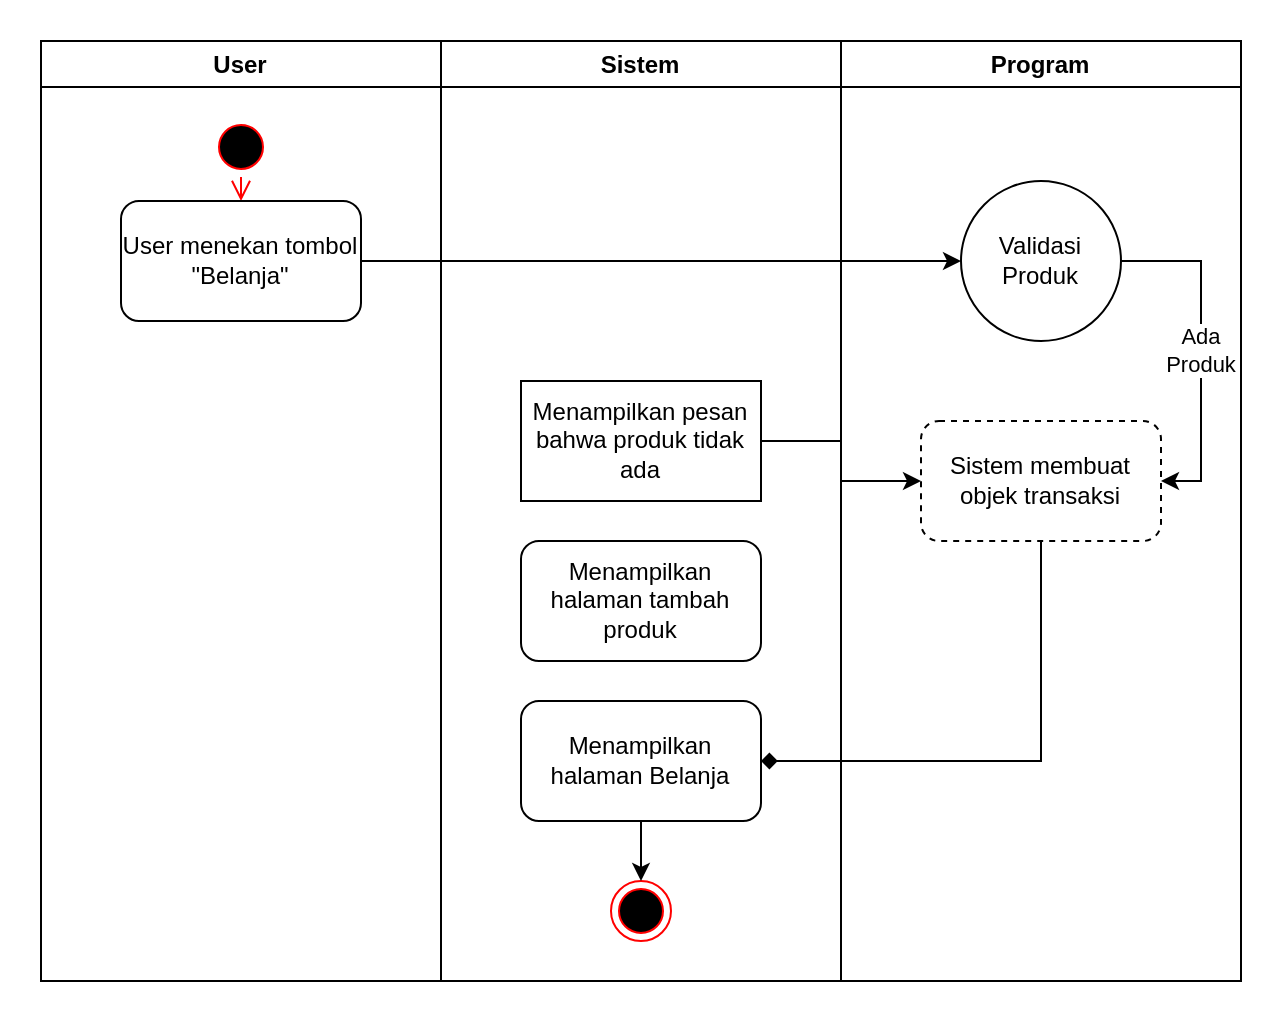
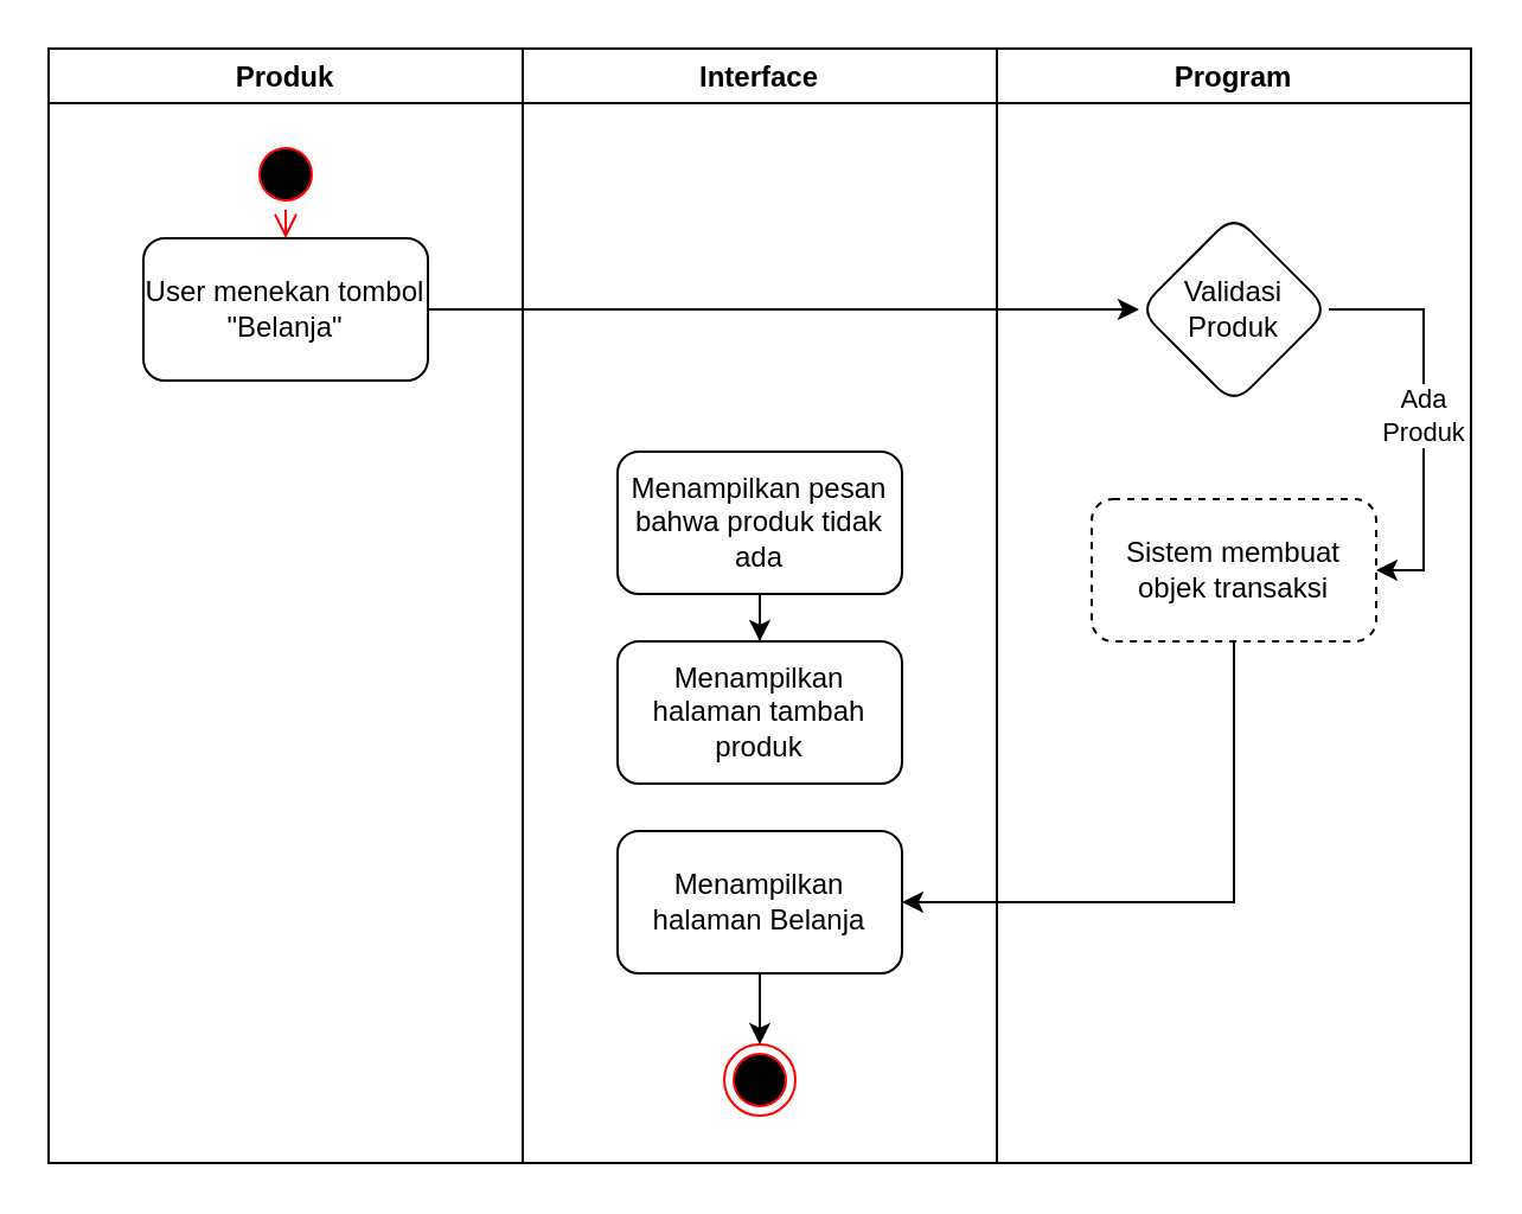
  <mxCell id="0" />
  <mxCell id="1" parent="0" />
- <mxCell id="2" value="User" style="swimlane;" parent="1" vertex="1"><mxGeometry x="20" y="20" width="200" height="470" as="geometry" /></mxCell>
+ <mxCell id="2" value="Produk" style="swimlane;" parent="1" vertex="1"><mxGeometry x="20" y="20" width="200" height="470" as="geometry" /></mxCell>
  <mxCell id="3" value="" style="ellipse;html=1;shape=startState;fillColor=#000000;strokeColor=#ff0000;" parent="2" vertex="1"><mxGeometry x="85" y="38" width="30" height="30" as="geometry" /></mxCell>
  <mxCell id="4" value="" style="edgeStyle=orthogonalEdgeStyle;html=1;verticalAlign=bottom;endArrow=open;endSize=8;strokeColor=#ff0000;rounded=0;entryX=0.5;entryY=0;entryDx=0;entryDy=0;" parent="2" source="3" edge="1"><mxGeometry relative="1" as="geometry"><mxPoint x="100" y="80" as="targetPoint" /></mxGeometry></mxCell>
  <mxCell id="5" value="User menekan tombol &quot;Belanja&quot;" style="whiteSpace=wrap;html=1;rounded=1;" parent="2" vertex="1"><mxGeometry x="40" y="80" width="120" height="60" as="geometry" /></mxCell>
- <mxCell id="6" value="Sistem" style="swimlane;" parent="1" vertex="1"><mxGeometry x="220" y="20" width="200" height="470" as="geometry" /></mxCell>
+ <mxCell id="6" value="Interface" style="swimlane;" parent="1" vertex="1"><mxGeometry x="220" y="20" width="200" height="470" as="geometry" /></mxCell>
  <mxCell id="7" value="" style="ellipse;html=1;shape=endState;fillColor=#000000;strokeColor=#ff0000;" parent="6" vertex="1"><mxGeometry x="85" y="420" width="30" height="30" as="geometry" /></mxCell>
  <mxCell id="8" value="" style="edgeStyle=orthogonalEdgeStyle;rounded=0;orthogonalLoop=1;jettySize=auto;html=1;" edge="1" parent="6" source="9" target="7"><mxGeometry relative="1" as="geometry" /></mxCell>
  <mxCell id="9" value="Menampilkan halaman Belanja" style="whiteSpace=wrap;html=1;rounded=1;" vertex="1" parent="6"><mxGeometry x="40" y="330" width="120" height="60" as="geometry" /></mxCell>
- <mxCell id="10" value="Menampilkan pesan bahwa produk tidak ada" style="whiteSpace=wrap;html=1;rounded=0;" vertex="1" parent="6"><mxGeometry x="40" y="170" width="120" height="60" as="geometry" /></mxCell>
+ <mxCell id="10" value="Menampilkan pesan bahwa produk tidak ada" style="whiteSpace=wrap;html=1;rounded=1;" vertex="1" parent="6"><mxGeometry x="40" y="170" width="120" height="60" as="geometry" /></mxCell>
  <mxCell id="11" value="Menampilkan halaman tambah produk" style="whiteSpace=wrap;html=1;rounded=1;" vertex="1" parent="6"><mxGeometry x="40" y="250" width="120" height="60" as="geometry" /></mxCell>
- <mxCell id="12" value="" style="edgeStyle=orthogonalEdgeStyle;rounded=0;orthogonalLoop=1;jettySize=auto;html=1;" edge="1" parent="6" source="10" target="14"><mxGeometry relative="1" as="geometry" /></mxCell>
+ <mxCell id="12" value="" style="edgeStyle=orthogonalEdgeStyle;rounded=0;orthogonalLoop=1;jettySize=auto;html=1;" edge="1" parent="6" source="10" target="11"><mxGeometry relative="1" as="geometry" /></mxCell>
  <mxCell id="13" value="Program" style="swimlane;" parent="1" vertex="1"><mxGeometry x="420" y="20" width="200" height="470" as="geometry" /></mxCell>
  <mxCell id="14" value="Sistem membuat objek transaksi" style="whiteSpace=wrap;html=1;rounded=1;dashed=1;" vertex="1" parent="13"><mxGeometry x="40" y="190" width="120" height="60" as="geometry" /></mxCell>
  <mxCell id="15" value="Ada&lt;br&gt;Produk" style="edgeStyle=orthogonalEdgeStyle;rounded=0;orthogonalLoop=1;jettySize=auto;html=1;" edge="1" parent="13" source="16" target="14"><mxGeometry relative="1" as="geometry"><Array as="points"><mxPoint x="180" y="110" /><mxPoint x="180" y="220" /></Array></mxGeometry></mxCell>
- <mxCell id="16" value="Validasi Produk" style="ellipse;whiteSpace=wrap;html=1;" vertex="1" parent="13"><mxGeometry x="60" y="70" width="80" height="80" as="geometry" /></mxCell>
- <mxCell id="17" value="" style="edgeStyle=orthogonalEdgeStyle;rounded=0;orthogonalLoop=1;jettySize=auto;html=1;endArrow=diamond;" edge="1" parent="1" source="14" target="9"><mxGeometry relative="1" as="geometry"><Array as="points"><mxPoint x="520" y="380" /></Array></mxGeometry></mxCell>
+ <mxCell id="16" value="Validasi Produk" style="rhombus;whiteSpace=wrap;html=1;rounded=1;" vertex="1" parent="13"><mxGeometry x="60" y="70" width="80" height="80" as="geometry" /></mxCell>
+ <mxCell id="17" value="" style="edgeStyle=orthogonalEdgeStyle;rounded=0;orthogonalLoop=1;jettySize=auto;html=1;" edge="1" parent="1" source="14" target="9"><mxGeometry relative="1" as="geometry"><Array as="points"><mxPoint x="520" y="380" /></Array></mxGeometry></mxCell>
  <mxCell id="18" value="" style="edgeStyle=orthogonalEdgeStyle;rounded=0;orthogonalLoop=1;jettySize=auto;html=1;" edge="1" parent="1" source="5" target="16"><mxGeometry relative="1" as="geometry" /></mxCell>
